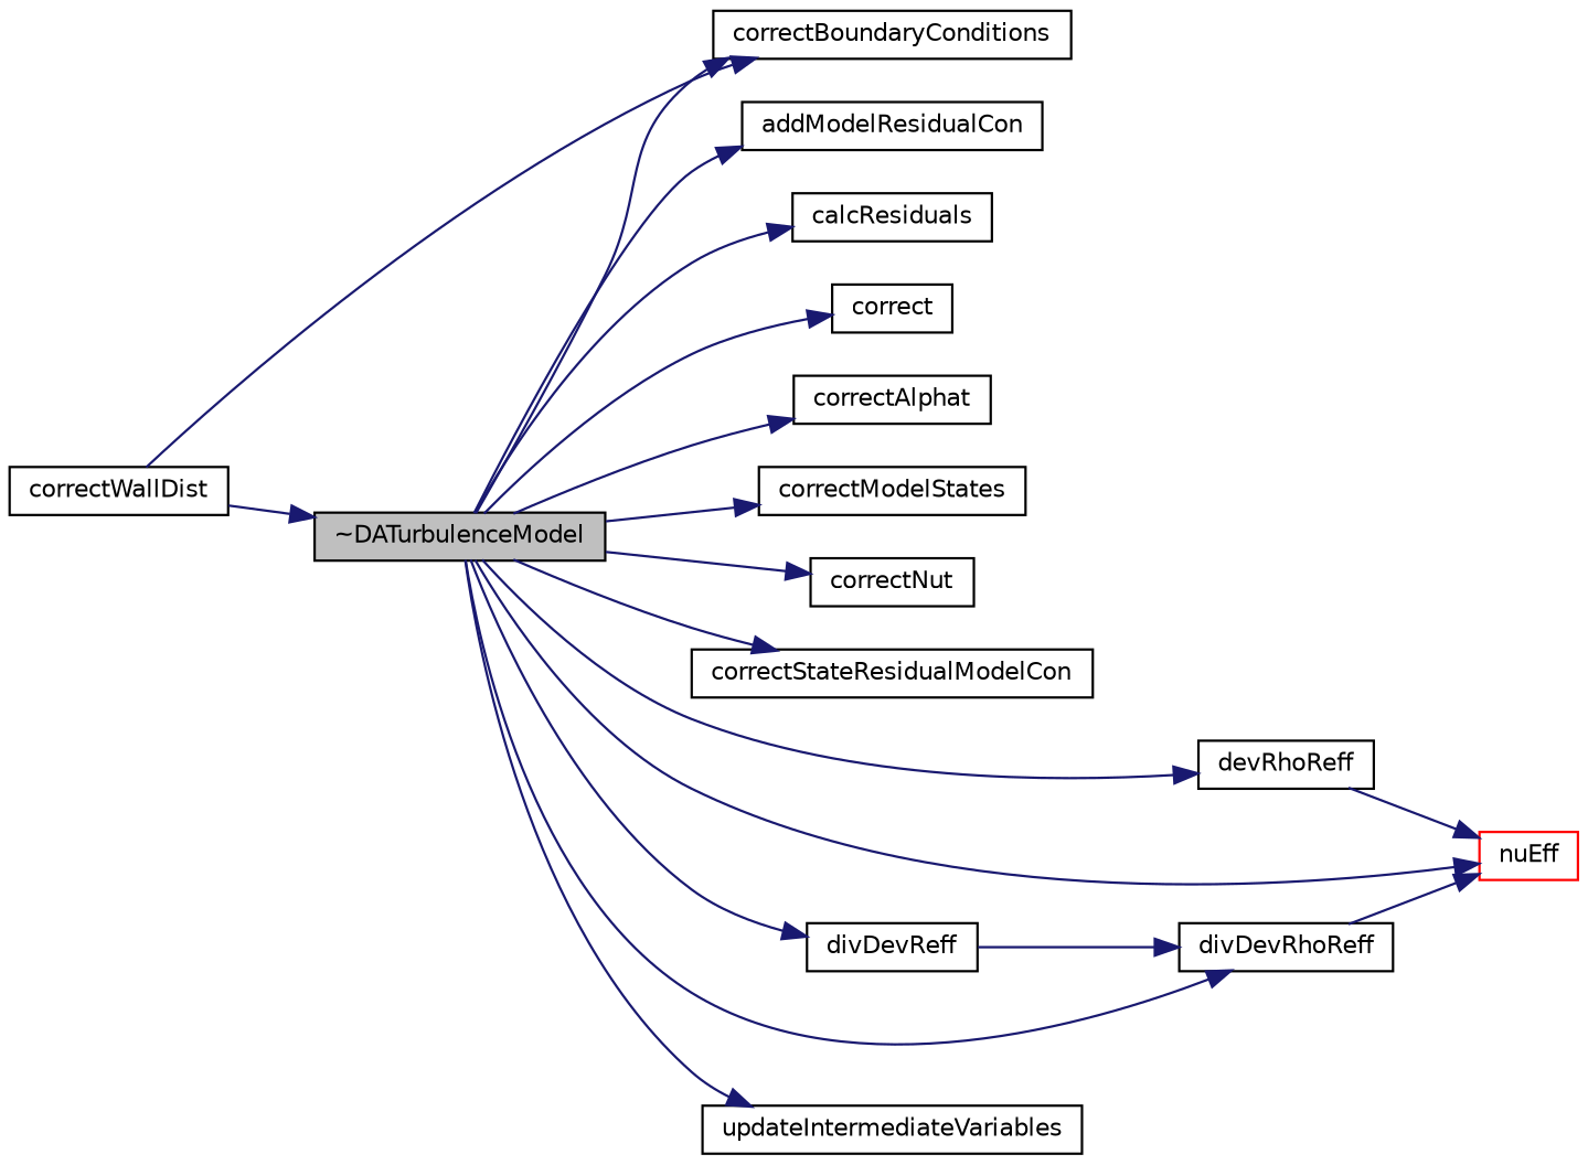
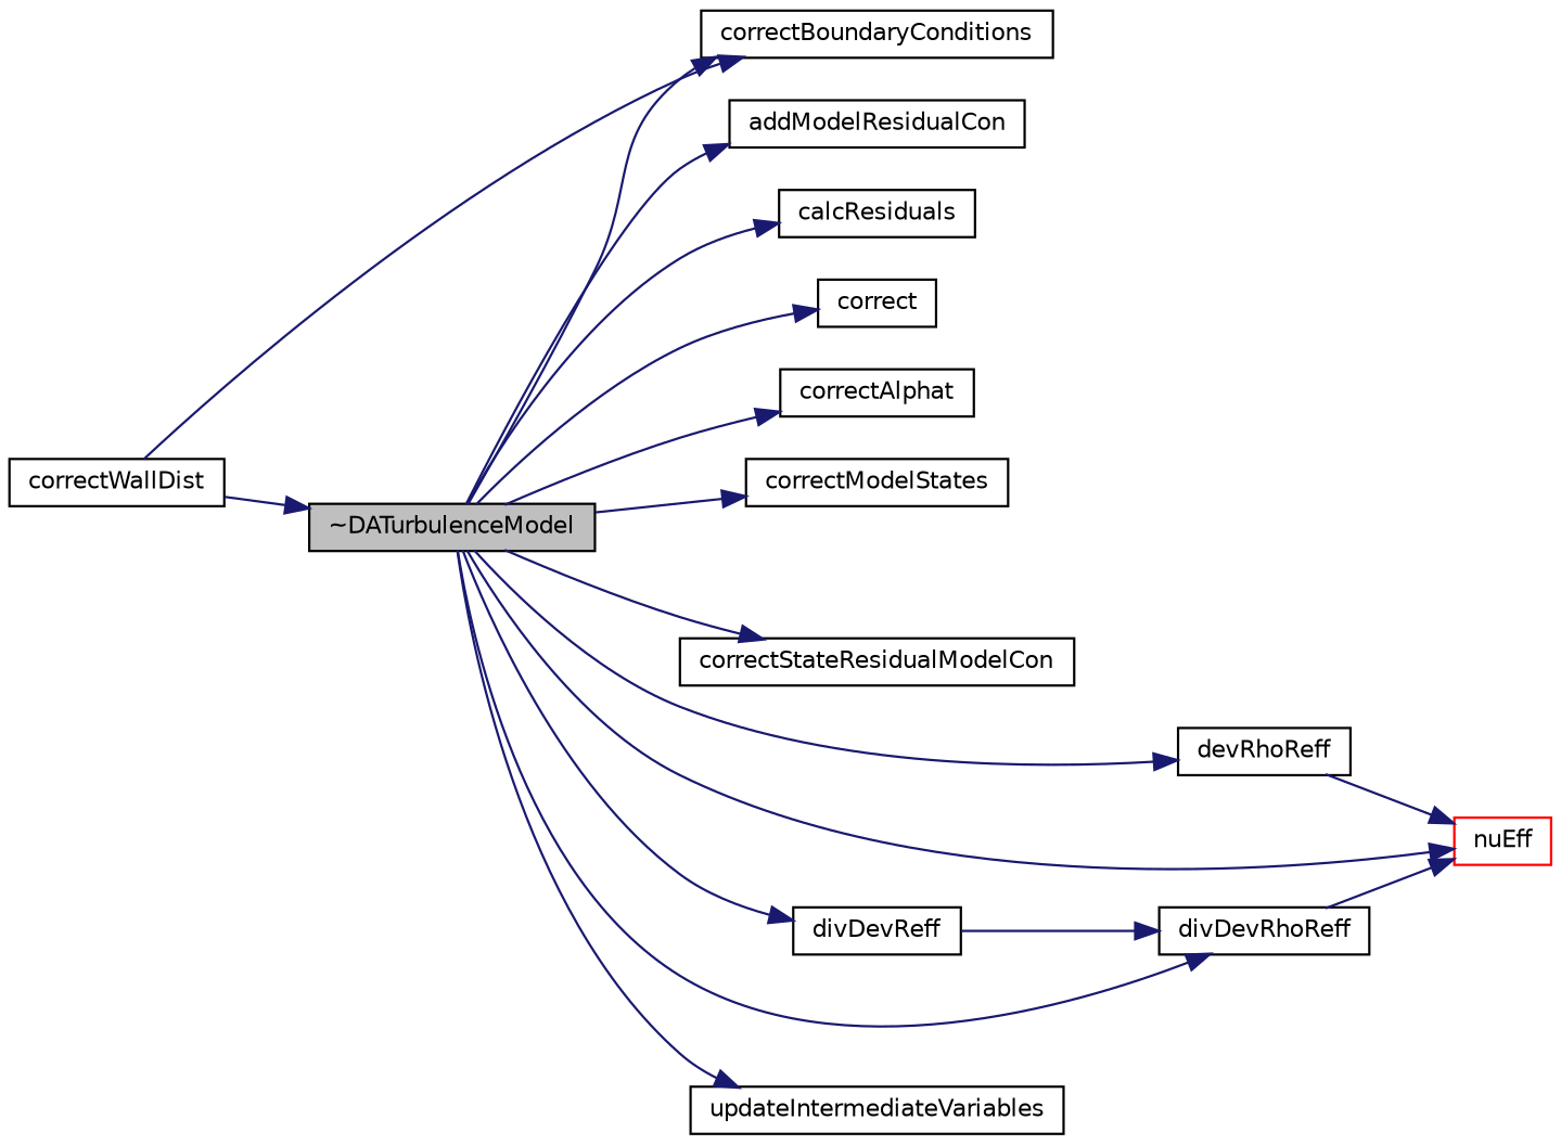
  digraph {
    rankdir=LR
    node [color=black fontname=Helvetica fontsize=10 shape=record]
    edge [color=midnightblue fontname=Helvetica fontsize=10 labelfontname=Helvetica labelfontsize=10 style=solid]
    n1 [fillcolor=grey75 fontcolor=black height=0.2 label="~DATurbulenceModel" style=filled width=0.4]
    n2 [height=0.2 label=addModelResidualCon width=0.4]
    n3 [height=0.2 label=calcResiduals width=0.4]
    n4 [height=0.2 label=correct width=0.4]
    n5 [height=0.2 label=correctAlphat width=0.4]
    n6 [height=0.2 label=correctBoundaryConditions width=0.4]
    n7 [height=0.2 label=correctModelStates width=0.4]
-   n8 [height=0.2 label=correctNut width=0.4]
    n9 [height=0.2 label=correctStateResidualModelCon width=0.4]
    n10 [height=0.2 label=devRhoReff width=0.4]
    n11 [color=red height=0.2 label=nuEff width=0.4]
    n12 [height=0.2 label=divDevReff width=0.4]
    n13 [height=0.2 label=divDevRhoReff width=0.4]
    n14 [height=0.2 label=updateIntermediateVariables width=0.4]
    n15 [height=0.2 label=correctWallDist width=0.4]
    n1 -> n2
    n1 -> n3
    n1 -> n4
    n1 -> n5
    n1 -> n6
    n1 -> n7
-   n1 -> n8
    n1 -> n9
    n1 -> n10
    n1 -> n11
    n1 -> n12
    n1 -> n13
    n1 -> n14
    n10 -> n11
    n12 -> n13
    n13 -> n11
    n15 -> n1
    n15 -> n6
  }
